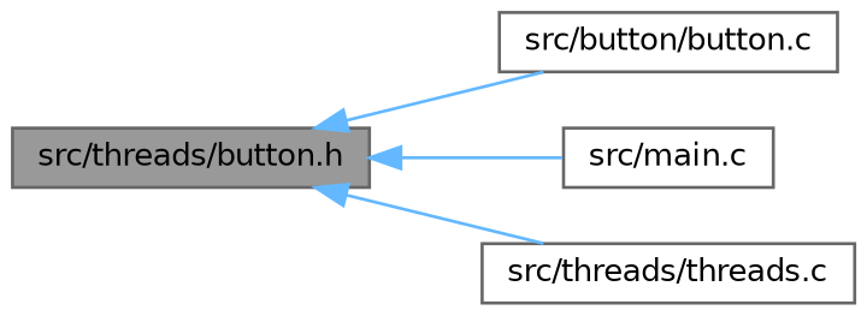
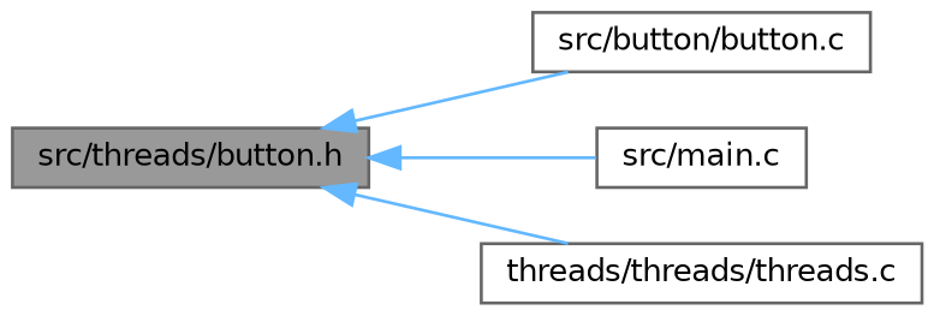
  digraph {
    rankdir=LR
    node [color=grey40 fillcolor=white fontname=Helvetica fontsize=10 shape=box style=filled]
    edge [color=steelblue1 dir=back fontname=Helvetica fontsize=10 labelfontname=Helvetica labelfontsize=10 style=solid]
    n1 [color=gray40 fillcolor=grey60 fontcolor=black height=0.2 label="src/threads/button.h" width=0.4]
    n2 [height=0.2 label="src/button/button.c" width=0.4]
    n3 [height=0.2 label="src/main.c" width=0.4]
-   n4 [height=0.2 label="src/threads/threads.c" width=0.4]
+   n4 [height=0.2 label="threads/threads/threads.c" width=0.4]
    n1 -> n2
    n1 -> n3
    n1 -> n4
  }
